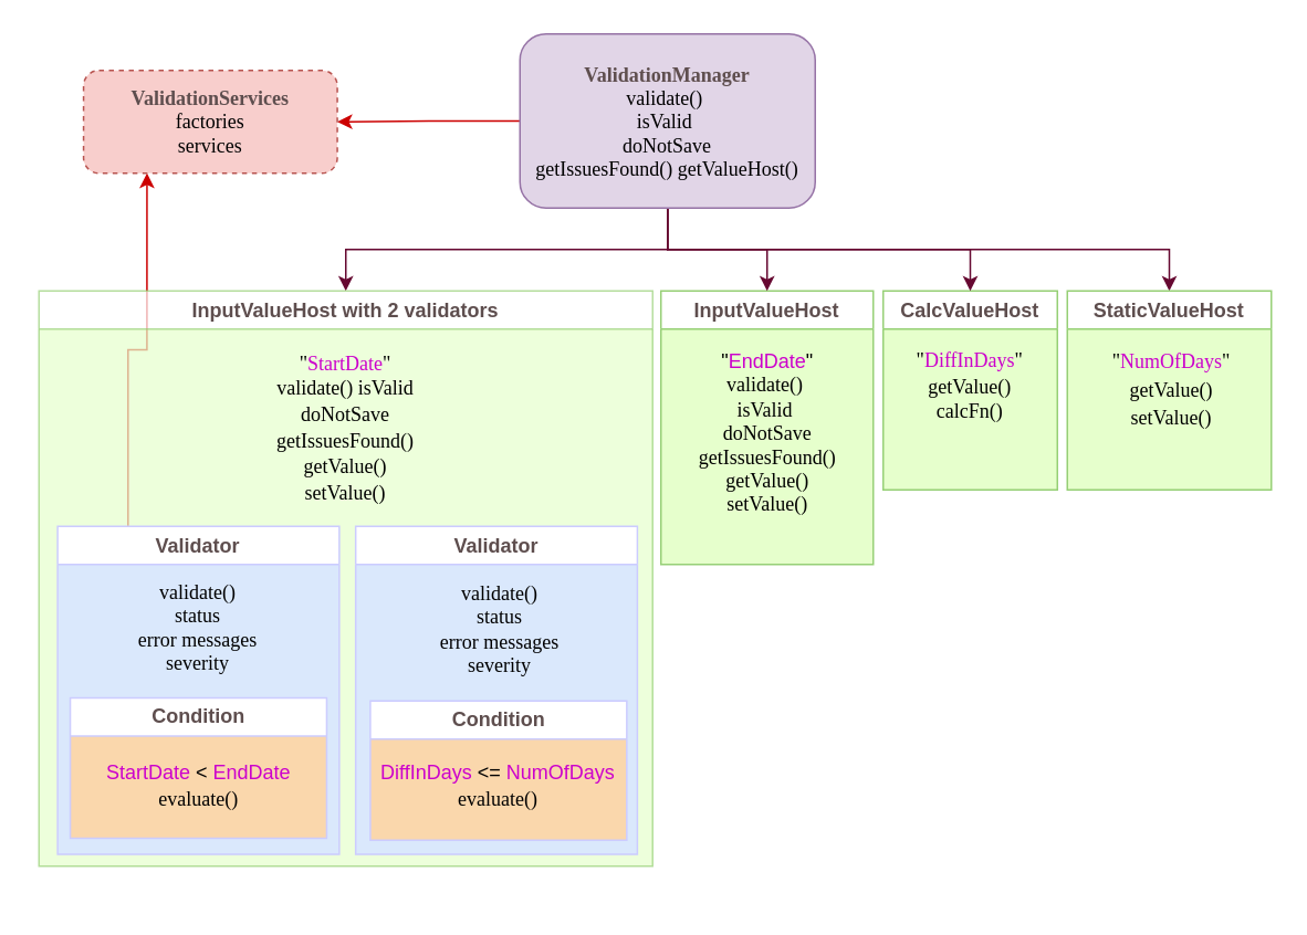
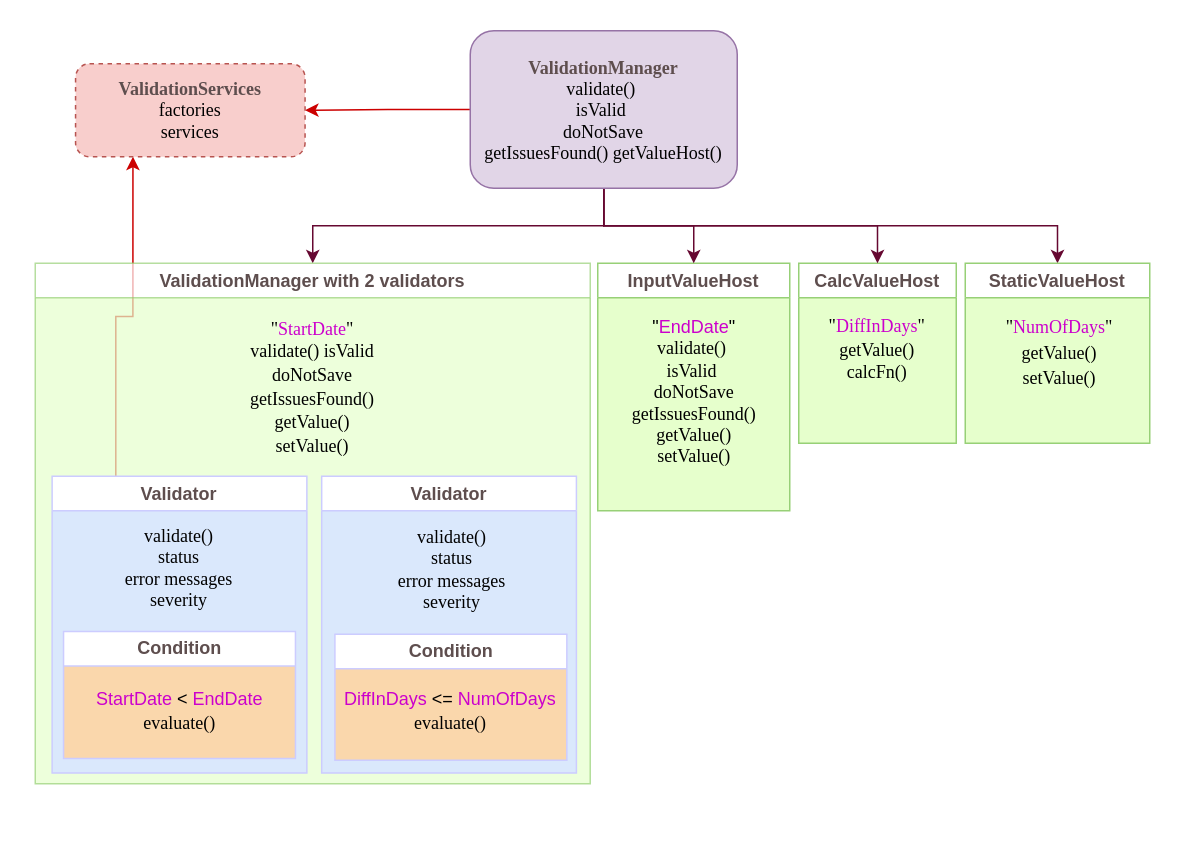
  <mxCell id="0" />
  <mxCell id="1" parent="0" />
  <mxCell id="2" style="edgeStyle=orthogonalEdgeStyle;rounded=0;orthogonalLoop=1;jettySize=auto;html=1;exitX=0;exitY=0.75;exitDx=0;exitDy=0;entryX=0.25;entryY=1;entryDx=0;entryDy=0;strokeColor=#CC0000;" edge="1" parent="1" source="15" target="13"><mxGeometry relative="1" as="geometry" /></mxCell>
  <mxCell id="3" value="CalcValueHost" style="swimlane;whiteSpace=wrap;html=1;startSize=23;strokeColor=#97D077;fontColor=#5E4E4E;collapsible=0;swimlaneFillColor=#E6FFCC;" vertex="1" parent="1"><mxGeometry x="532" y="175" width="105" height="120" as="geometry" /></mxCell>
  <mxCell id="4" value="&lt;p style=&quot;line-height: 130%;&quot;&gt;&quot;&lt;font color=&quot;#cc00cc&quot;&gt;DiffInDays&lt;/font&gt;&quot;&lt;br&gt;&lt;font face=&quot;Lucida Console&quot;&gt;getValue()&lt;br&gt;&lt;/font&gt;calcFn()&lt;font face=&quot;Lucida Console&quot;&gt;&lt;br&gt;&lt;/font&gt;&lt;/p&gt;" style="rounded=0;whiteSpace=wrap;html=1;shadow=0;comic=0;labelBackgroundColor=none;strokeWidth=1;fontFamily=Verdana;fontSize=12;align=center;fillColor=none;strokeColor=none;" vertex="1" parent="3"><mxGeometry x="8" y="28" width="89" height="59" as="geometry" /></mxCell>
  <mxCell id="5" value="&lt;font&gt;InputValueHost&lt;/font&gt;" style="swimlane;whiteSpace=wrap;html=1;strokeColor=#97D077;collapsible=0;fontColor=#5E4E4E;swimlaneFillColor=#E6FFCC;" vertex="1" parent="1"><mxGeometry x="398" y="175" width="128" height="165" as="geometry" /></mxCell>
  <mxCell id="6" value="&quot;&lt;font color=&quot;#cc00cc&quot;&gt;EndDate&lt;/font&gt;&quot;&lt;br&gt;&lt;font face=&quot;Lucida Console&quot;&gt;validate()&amp;nbsp;&lt;/font&gt;&lt;div&gt;&lt;font face=&quot;Lucida Console&quot;&gt;isValid&amp;nbsp;&lt;/font&gt;&lt;/div&gt;&lt;div&gt;&lt;font face=&quot;Lucida Console&quot;&gt;doNotSave getIssuesFound()&lt;br&gt;getValue()&lt;br&gt;setValue()&lt;/font&gt;&lt;br&gt;&lt;/div&gt;" style="rounded=0;html=1;shadow=0;comic=0;strokeWidth=1;align=center;fillColor=none;strokeColor=none;whiteSpace=wrap;spacing=2;verticalAlign=top;" vertex="1" parent="5"><mxGeometry x="3.5" y="29" width="121" height="113" as="geometry" /></mxCell>
  <mxCell id="7" style="edgeStyle=orthogonalEdgeStyle;rounded=0;orthogonalLoop=1;jettySize=auto;html=1;exitX=0.5;exitY=1;exitDx=0;exitDy=0;entryX=0.5;entryY=0;entryDx=0;entryDy=0;strokeColor=#660831;" edge="1" parent="1" source="12" target="14"><mxGeometry relative="1" as="geometry" /></mxCell>
  <mxCell id="8" style="edgeStyle=orthogonalEdgeStyle;rounded=0;orthogonalLoop=1;jettySize=auto;html=1;exitX=0.5;exitY=1;exitDx=0;exitDy=0;entryX=0.5;entryY=0;entryDx=0;entryDy=0;strokeColor=#660831;" edge="1" parent="1" source="12" target="5"><mxGeometry relative="1" as="geometry" /></mxCell>
  <mxCell id="9" style="edgeStyle=orthogonalEdgeStyle;rounded=0;orthogonalLoop=1;jettySize=auto;html=1;exitX=0.5;exitY=1;exitDx=0;exitDy=0;entryX=0.5;entryY=0;entryDx=0;entryDy=0;strokeColor=#660831;" edge="1" parent="1" source="12" target="3"><mxGeometry relative="1" as="geometry" /></mxCell>
  <mxCell id="10" style="edgeStyle=orthogonalEdgeStyle;rounded=0;orthogonalLoop=1;jettySize=auto;html=1;exitX=0.5;exitY=1;exitDx=0;exitDy=0;entryX=0.5;entryY=0;entryDx=0;entryDy=0;strokeColor=#660831;" edge="1" parent="1" source="12" target="24"><mxGeometry relative="1" as="geometry" /></mxCell>
  <mxCell id="11" style="edgeStyle=orthogonalEdgeStyle;rounded=0;orthogonalLoop=1;jettySize=auto;html=1;exitX=0;exitY=0.5;exitDx=0;exitDy=0;strokeColor=#CC0000;" edge="1" parent="1" source="12" target="13"><mxGeometry relative="1" as="geometry" /></mxCell>
  <mxCell id="12" value="&lt;font color=&quot;#5e4e4e&quot; face=&quot;Verdana&quot;&gt;&lt;b&gt;ValidationManager&lt;/b&gt;&lt;/font&gt;&lt;br&gt;validate()&amp;nbsp;&lt;br&gt;isValid&amp;nbsp;&lt;br&gt;doNotSave&lt;br&gt;getIssuesFound() getValueHost()" style="whiteSpace=wrap;rounded=1;comic=0;labelBackgroundColor=none;strokeWidth=1;fontFamily=Lucida Console;fontSize=12;align=center;fillColor=#e1d5e7;strokeColor=#9673a6;html=1;" vertex="1" parent="1"><mxGeometry x="313" y="20" width="178" height="105" as="geometry" /></mxCell>
  <mxCell id="13" value="&lt;b style=&quot;color: rgb(94, 78, 78);&quot;&gt;ValidationServices&lt;/b&gt;&lt;br&gt;factories&lt;br&gt;services" style="whiteSpace=wrap;html=1;rounded=1;shadow=0;comic=0;labelBackgroundColor=none;strokeWidth=1;fontFamily=Verdana;fontSize=12;align=center;fillColor=#f8cecc;strokeColor=#b85450;dashed=1;" vertex="1" parent="1"><mxGeometry x="49.88" y="42" width="153" height="62" as="geometry" /></mxCell>
- <mxCell id="14" value="&lt;font color=&quot;#5e4e4e&quot;&gt;InputValueHost with 2 validators&lt;/font&gt;" style="swimlane;whiteSpace=wrap;html=1;strokeColor=#97D077;fontColor=#006600;collapsible=0;opacity=70;swimlaneFillColor=#E6FFCC;" vertex="1" parent="1"><mxGeometry x="23" y="175" width="370" height="347" as="geometry" /></mxCell>
+ <mxCell id="14" value="&lt;font color=&quot;#5e4e4e&quot;&gt;ValidationManager with 2 validators&lt;/font&gt;" style="swimlane;whiteSpace=wrap;html=1;strokeColor=#97D077;fontColor=#006600;collapsible=0;opacity=70;swimlaneFillColor=#E6FFCC;" vertex="1" parent="1"><mxGeometry x="23" y="175" width="370" height="347" as="geometry" /></mxCell>
  <mxCell id="15" value="Validator" style="swimlane;horizontal=0;whiteSpace=wrap;html=1;rotation=90;strokeColor=#CCCCFF;fontColor=#5E4E4E;collapsible=0;container=0;swimlaneFillColor=#DAE8FC;" vertex="1" parent="14"><mxGeometry x="-2.7" y="156" width="197.72" height="169.83" as="geometry" /></mxCell>
  <mxCell id="16" value="&lt;div&gt;Condition&lt;/div&gt;" style="swimlane;horizontal=0;whiteSpace=wrap;html=1;rotation=90;strokeColor=#CCCCFF;collapsible=0;fontColor=#5E4E4E;container=0;startSize=23;swimlaneFillColor=#FAD7AC;" vertex="1" parent="14"><mxGeometry x="53.83" y="210.58" width="84.65" height="154.61" as="geometry" /></mxCell>
  <mxCell id="17" value="&lt;p style=&quot;line-height: 130%;&quot;&gt;&lt;font color=&quot;#cc00cc&quot;&gt;StartDate &lt;/font&gt;&amp;lt; &lt;font color=&quot;#cc00cc&quot;&gt;EndDate&lt;/font&gt;&lt;br&gt;&lt;font face=&quot;Lucida Console&quot;&gt;evaluate()&lt;/font&gt;&lt;/p&gt;" style="whiteSpace=wrap;html=1;rotation=0;fillColor=none;strokeColor=none;rounded=0;container=0;" vertex="1" parent="16"><mxGeometry x="-25.5" y="69.94" width="137" height="37" as="geometry" /></mxCell>
  <mxCell id="18" value="validate()&#10;status&#10;error messages&#10;severity" style="whiteSpace=wrap;rounded=0;shadow=0;comic=0;labelBackgroundColor=none;strokeWidth=1;fontFamily=Lucida Console;fontSize=12;align=center;rotation=0;fillColor=none;strokeColor=none;container=0;" vertex="1" parent="14"><mxGeometry x="34.32" y="166.41" width="123.5" height="72.59" as="geometry" /></mxCell>
  <mxCell id="19" value="&lt;p style=&quot;line-height: 130%;&quot;&gt;&quot;&lt;font color=&quot;#cc00cc&quot;&gt;StartDate&lt;/font&gt;&quot;&lt;br&gt;&lt;font face=&quot;Lucida Console&quot;&gt;validate() isValid doNotSave getIssuesFound()&lt;br&gt;getValue()&lt;br&gt;setValue()&lt;br&gt;&lt;/font&gt;&lt;/p&gt;" style="rounded=0;whiteSpace=wrap;html=1;shadow=0;comic=0;labelBackgroundColor=none;strokeWidth=1;fontFamily=Verdana;fontSize=12;align=center;fillColor=none;strokeColor=none;" vertex="1" parent="14"><mxGeometry x="125" y="23" width="120" height="120" as="geometry" /></mxCell>
  <mxCell id="20" value="Validator" style="swimlane;horizontal=0;whiteSpace=wrap;html=1;rotation=90;strokeColor=#CCCCFF;fontColor=#5E4E4E;collapsible=0;container=0;swimlaneFillColor=#DAE8FC;" vertex="1" parent="1"><mxGeometry x="200" y="331" width="197.72" height="169.83" as="geometry" /></mxCell>
  <mxCell id="21" value="&lt;div&gt;Condition&lt;/div&gt;" style="swimlane;horizontal=0;whiteSpace=wrap;html=1;rotation=90;strokeColor=#CCCCFF;collapsible=0;fontColor=#5E4E4E;container=0;startSize=23;swimlaneFillColor=#FAD7AC;" vertex="1" parent="20"><mxGeometry x="58.08" y="56.06" width="84" height="154.61" as="geometry" /></mxCell>
  <mxCell id="22" value="&lt;p style=&quot;line-height: 130%;&quot;&gt;&lt;font color=&quot;#cc00cc&quot;&gt;DiffInDays &lt;/font&gt;&amp;lt;= &lt;font color=&quot;#cc00cc&quot;&gt;NumOfDays&lt;/font&gt;&lt;br&gt;&lt;font face=&quot;Lucida Console&quot;&gt;evaluate()&lt;/font&gt;&lt;/p&gt;" style="whiteSpace=wrap;html=1;rotation=0;fillColor=none;strokeColor=none;rounded=0;container=0;" vertex="1" parent="21"><mxGeometry x="-30.08" y="68.38" width="144" height="37" as="geometry" /></mxCell>
  <mxCell id="23" value="validate()&#10;status&#10;error messages&#10;severity" style="whiteSpace=wrap;rounded=0;shadow=0;comic=0;labelBackgroundColor=none;strokeWidth=1;fontFamily=Lucida Console;fontSize=12;align=center;rotation=0;fillColor=none;strokeColor=none;container=0;" vertex="1" parent="20"><mxGeometry x="39.02" y="10.41" width="123.5" height="75.59" as="geometry" /></mxCell>
  <mxCell id="24" value="StaticValueHost" style="swimlane;whiteSpace=wrap;html=1;strokeColor=#97D077;swimlaneLine=1;fontColor=#5E4E4E;collapsible=0;swimlaneFillColor=#E6FFCC;" vertex="1" parent="1"><mxGeometry x="643" y="175" width="123" height="120" as="geometry"><mxRectangle x="587" y="30" width="150" height="30" as="alternateBounds" /></mxGeometry></mxCell>
  <mxCell id="25" value="&lt;p style=&quot;line-height: 140%;&quot;&gt;&quot;&lt;font color=&quot;#cc00cc&quot;&gt;NumOfDays&lt;/font&gt;&quot;&lt;br&gt;&lt;font face=&quot;Lucida Console&quot;&gt;getValue()&lt;br style=&quot;border-color: var(--border-color);&quot;&gt;&lt;/font&gt;&lt;span style=&quot;font-family: &amp;quot;Lucida Console&amp;quot;;&quot;&gt;setValue()&lt;/span&gt;&lt;/p&gt;" style="rounded=0;whiteSpace=wrap;html=1;shadow=0;comic=0;labelBackgroundColor=none;strokeWidth=1;fontFamily=Verdana;fontSize=12;align=center;fillColor=none;strokeColor=none;" vertex="1" parent="24"><mxGeometry x="16" y="30" width="94" height="59" as="geometry" /></mxCell>
